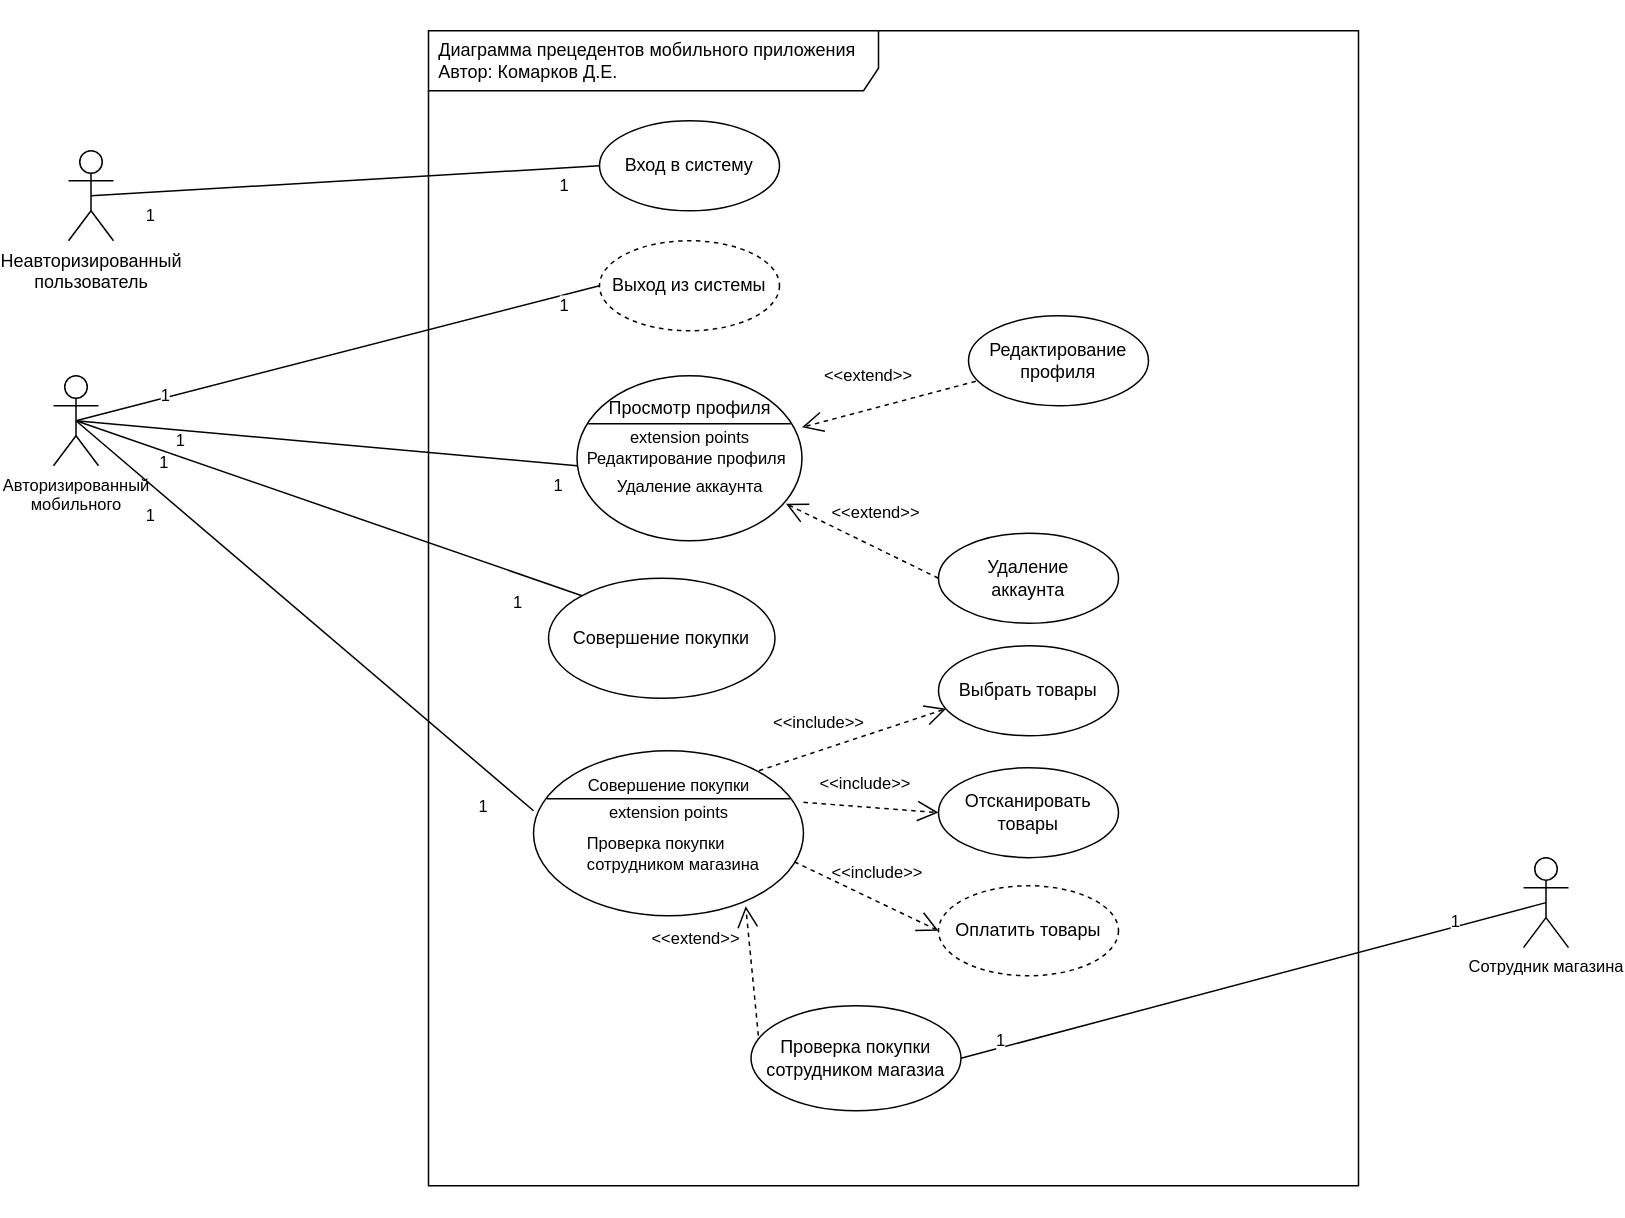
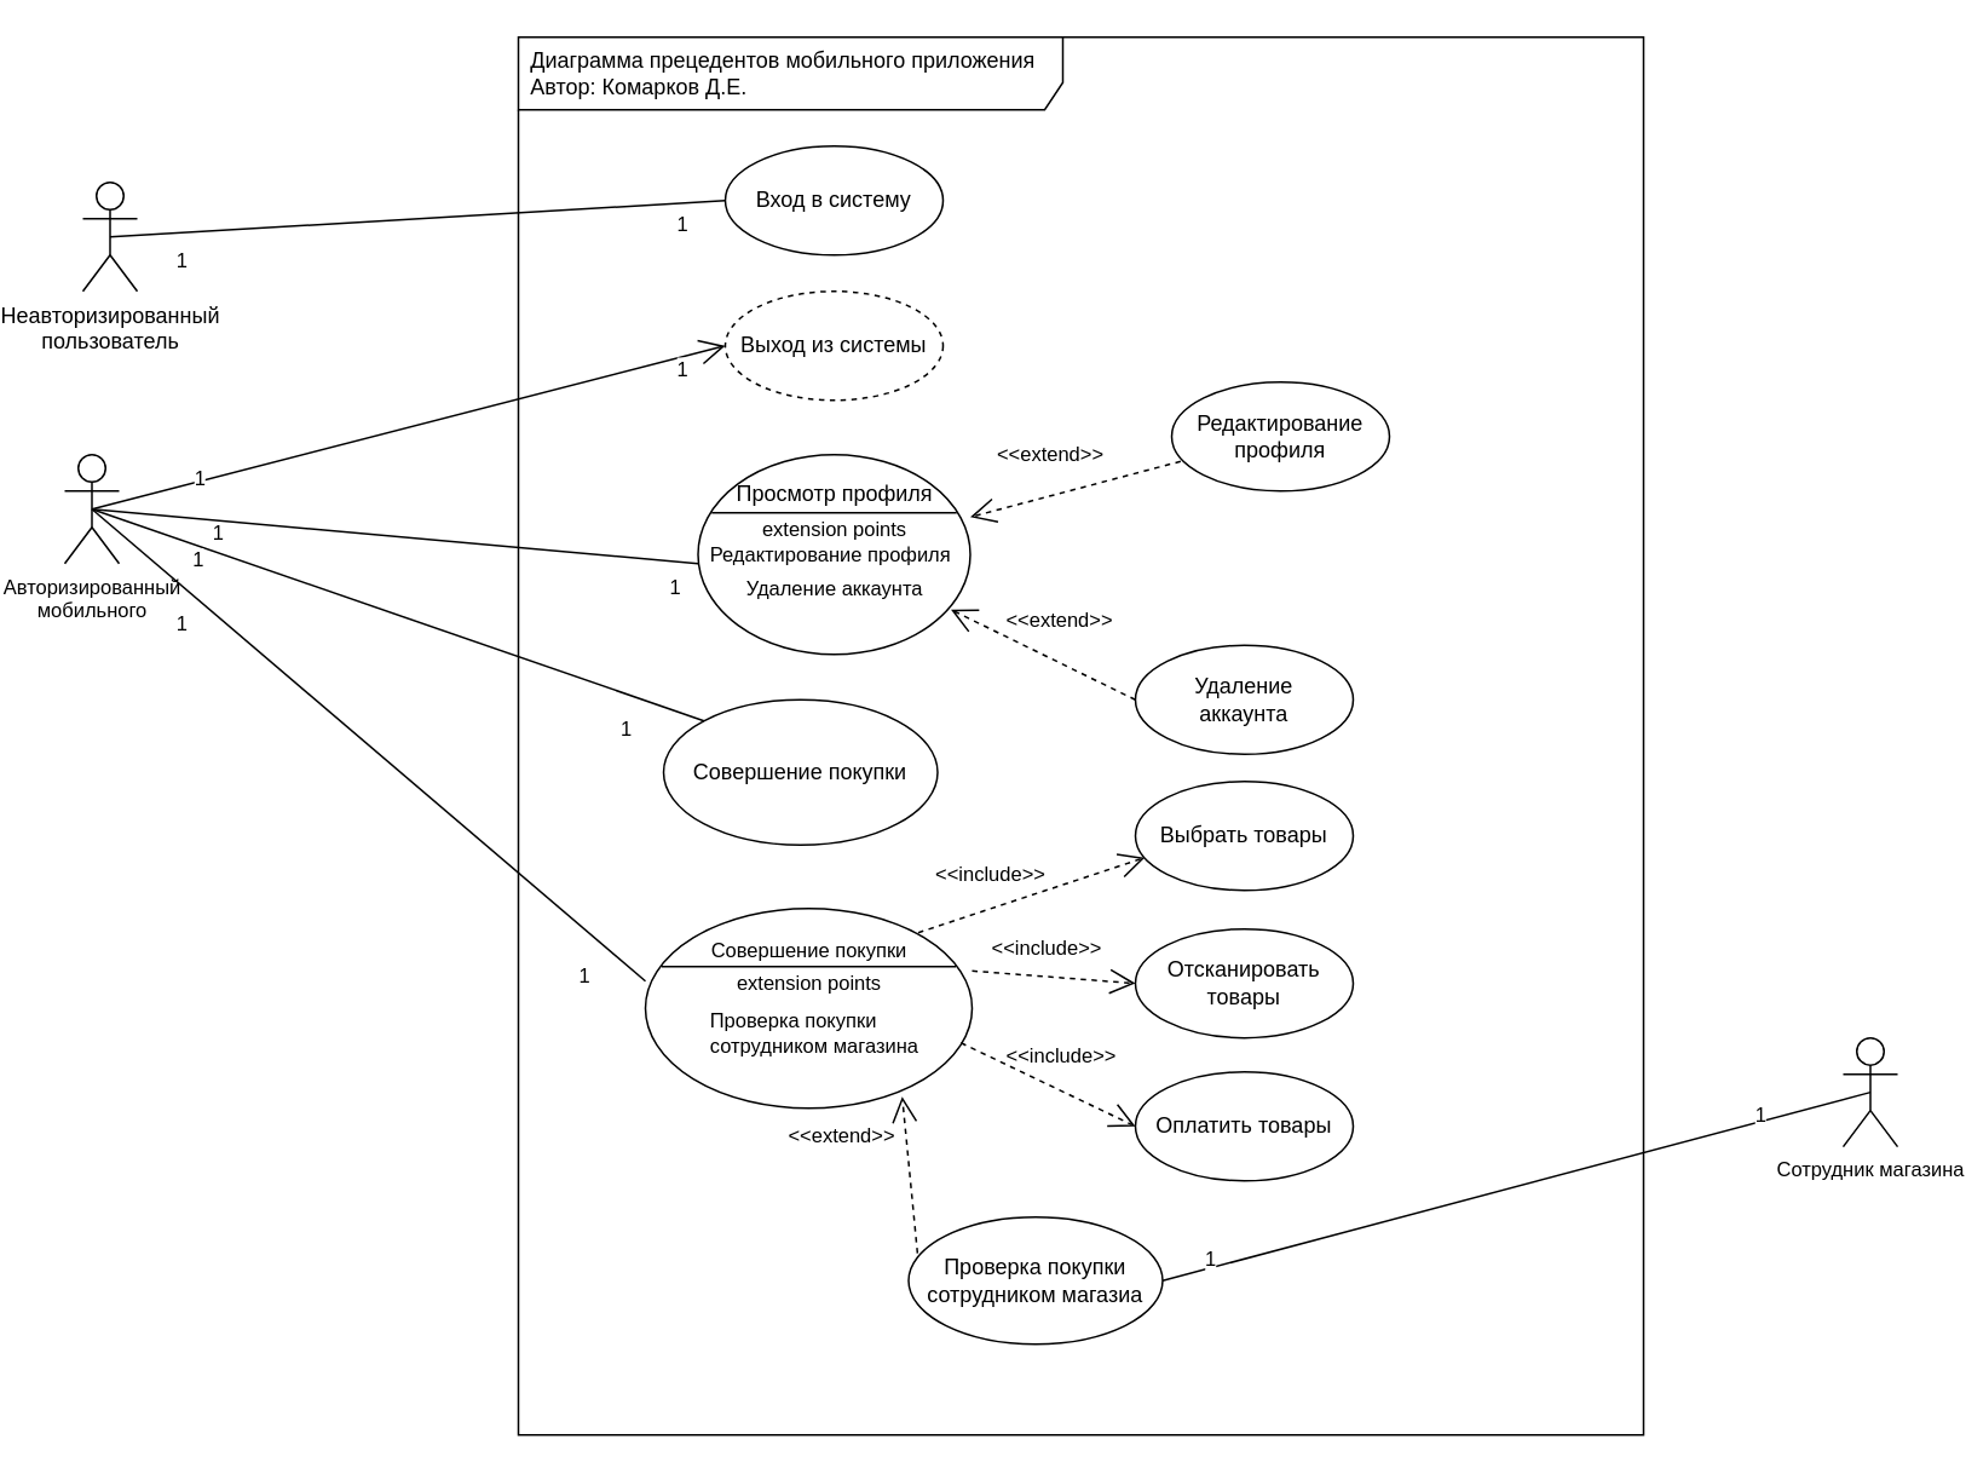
  <mxCell id="0" />
  <mxCell id="1" parent="0" />
  <mxCell id="2" value="Диаграмма прецедентов мобильного приложения&lt;br&gt;Автор: Комарков Д.Е." style="shape=umlFrame;whiteSpace=wrap;html=1;width=300;height=40;boundedLbl=1;verticalAlign=middle;align=left;spacingLeft=5;" vertex="1" parent="1"><mxGeometry x="270" y="20" width="620" height="770" as="geometry" /></mxCell>
  <mxCell id="3" value="Неавторизированный&lt;br&gt;пользователь" style="shape=umlActor;verticalLabelPosition=bottom;verticalAlign=top;html=1;" vertex="1" parent="1"><mxGeometry x="30" y="100" width="30" height="60" as="geometry" /></mxCell>
  <mxCell id="4" value="Вход в систему" style="ellipse;whiteSpace=wrap;html=1;" vertex="1" parent="1"><mxGeometry x="384" y="80" width="120" height="60" as="geometry" /></mxCell>
  <mxCell id="5" value="" style="endArrow=none;html=1;endSize=12;startArrow=none;startSize=14;startFill=0;rounded=0;endFill=0;entryX=0;entryY=0.5;entryDx=0;entryDy=0;exitX=0.5;exitY=0.5;exitDx=0;exitDy=0;exitPerimeter=0;" edge="1" parent="1" source="3" target="4"><mxGeometry relative="1" as="geometry"><mxPoint x="160" y="240" as="sourcePoint" /><mxPoint x="320" y="240" as="targetPoint" /></mxGeometry></mxCell>
  <mxCell id="6" value="1" style="edgeLabel;resizable=0;html=1;align=left;verticalAlign=top;" connectable="0" vertex="1" parent="5"><mxGeometry x="-1" relative="1" as="geometry"><mxPoint x="35" as="offset" /></mxGeometry></mxCell>
  <mxCell id="7" value="1" style="edgeLabel;resizable=0;html=1;align=right;verticalAlign=top;" connectable="0" vertex="1" parent="5"><mxGeometry x="1" relative="1" as="geometry"><mxPoint x="-20" as="offset" /></mxGeometry></mxCell>
  <mxCell id="8" value="Авторизированный &lt;br&gt;мобильного" style="shape=umlActor;verticalLabelPosition=bottom;verticalAlign=top;html=1;fontFamily=Helvetica;fontSize=11;fontColor=default;" vertex="1" parent="1"><mxGeometry x="20" y="250" width="30" height="60" as="geometry" /></mxCell>
- <mxCell id="9" value="" style="endArrow=none;html=1;endSize=12;startArrow=none;startSize=14;startFill=0;rounded=0;endFill=0;exitX=0.5;exitY=0.5;exitDx=0;exitDy=0;exitPerimeter=0;entryX=0;entryY=0.5;entryDx=0;entryDy=0;" edge="1" parent="1" source="8" target="12"><mxGeometry relative="1" as="geometry"><mxPoint x="120" y="280" as="sourcePoint" /><mxPoint x="360" y="270" as="targetPoint" /></mxGeometry></mxCell>
+ <mxCell id="9" value="" style="endArrow=open;html=1;endSize=12;startArrow=none;startSize=14;startFill=0;rounded=0;endFill=0;exitX=0.5;exitY=0.5;exitDx=0;exitDy=0;exitPerimeter=0;entryX=0;entryY=0.5;entryDx=0;entryDy=0;" edge="1" parent="1" source="8" target="12"><mxGeometry relative="1" as="geometry"><mxPoint x="120" y="280" as="sourcePoint" /><mxPoint x="360" y="270" as="targetPoint" /></mxGeometry></mxCell>
  <mxCell id="10" value="1" style="edgeLabel;resizable=0;html=1;align=left;verticalAlign=top;" connectable="0" vertex="1" parent="9"><mxGeometry x="-1" relative="1" as="geometry"><mxPoint x="65" as="offset" /></mxGeometry></mxCell>
  <mxCell id="11" value="1" style="edgeLabel;resizable=0;html=1;align=right;verticalAlign=top;" connectable="0" vertex="1" parent="9"><mxGeometry x="1" relative="1" as="geometry"><mxPoint x="-20" as="offset" /></mxGeometry></mxCell>
  <mxCell id="12" value="Выход из системы" style="ellipse;whiteSpace=wrap;html=1;dashed=1;" vertex="1" parent="1"><mxGeometry x="384" y="160" width="120" height="60" as="geometry" /></mxCell>
  <mxCell id="13" value="" style="endArrow=none;html=1;endSize=12;startArrow=none;startSize=14;startFill=0;rounded=0;endFill=0;exitX=0.5;exitY=0.5;exitDx=0;exitDy=0;exitPerimeter=0;entryX=0;entryY=0;entryDx=0;entryDy=0;" edge="1" parent="1" source="8" target="27"><mxGeometry relative="1" as="geometry"><mxPoint x="140" y="380" as="sourcePoint" /><mxPoint x="384" y="270" as="targetPoint" /></mxGeometry></mxCell>
  <mxCell id="14" value="1" style="edgeLabel;resizable=0;html=1;align=left;verticalAlign=top;" connectable="0" vertex="1" parent="13"><mxGeometry x="-1" relative="1" as="geometry"><mxPoint x="55" y="-30" as="offset" /></mxGeometry></mxCell>
  <mxCell id="15" value="1" style="edgeLabel;resizable=0;html=1;align=right;verticalAlign=top;" connectable="0" vertex="1" parent="13"><mxGeometry x="1" relative="1" as="geometry"><mxPoint x="-9" as="offset" /></mxGeometry></mxCell>
  <mxCell id="16" value="Редактирование профиля" style="ellipse;whiteSpace=wrap;html=1;" vertex="1" parent="1"><mxGeometry x="630" y="210" width="120" height="60" as="geometry" /></mxCell>
  <mxCell id="17" value="Удаление&lt;br&gt;аккаунта" style="ellipse;whiteSpace=wrap;html=1;" vertex="1" parent="1"><mxGeometry x="610" y="355" width="120" height="60" as="geometry" /></mxCell>
  <mxCell id="18" value="Совершение покупки" style="ellipse;whiteSpace=wrap;html=1;" vertex="1" parent="1"><mxGeometry x="350" y="385" width="151" height="80" as="geometry" /></mxCell>
  <mxCell id="19" value="" style="endArrow=none;html=1;endSize=12;startArrow=none;startSize=14;startFill=0;rounded=0;endFill=0;exitX=0.5;exitY=0.5;exitDx=0;exitDy=0;exitPerimeter=0;entryX=0;entryY=0;entryDx=0;entryDy=0;" edge="1" parent="1" source="8" target="18"><mxGeometry relative="1" as="geometry"><mxPoint x="80" y="410" as="sourcePoint" /><mxPoint x="419" y="410" as="targetPoint" /></mxGeometry></mxCell>
  <mxCell id="20" value="1" style="edgeLabel;resizable=0;html=1;align=left;verticalAlign=top;" connectable="0" vertex="1" parent="19"><mxGeometry x="-1" relative="1" as="geometry"><mxPoint x="54" y="15" as="offset" /></mxGeometry></mxCell>
  <mxCell id="21" value="1" style="edgeLabel;resizable=0;html=1;align=right;verticalAlign=top;" connectable="0" vertex="1" parent="19"><mxGeometry x="1" relative="1" as="geometry"><mxPoint x="-39" y="-9" as="offset" /></mxGeometry></mxCell>
  <mxCell id="22" value="" style="shape=ellipse;container=1;horizontal=1;horizontalStack=0;resizeParent=1;resizeParentMax=0;resizeLast=0;html=1;dashed=0;collapsible=0;fontFamily=Helvetica;fontSize=11;fontColor=default;" vertex="1" parent="1"><mxGeometry x="369" y="250" width="150" height="110" as="geometry" /></mxCell>
  <mxCell id="23" value="&lt;span style=&quot;font-size: 12px;&quot;&gt;&lt;br&gt;Просмотр профиля&lt;/span&gt;" style="html=1;strokeColor=none;fillColor=none;align=center;verticalAlign=middle;rotatable=0;fontFamily=Helvetica;fontSize=11;fontColor=default;" vertex="1" parent="22"><mxGeometry width="150" height="27.5" as="geometry" /></mxCell>
  <mxCell id="24" value="" style="line;strokeWidth=1;fillColor=none;rotatable=0;labelPosition=right;points=[];portConstraint=eastwest;dashed=0;resizeWidth=1;fontFamily=Helvetica;fontSize=11;fontColor=default;" vertex="1" parent="22"><mxGeometry x="7.5" y="27.5" width="135" height="9.167" as="geometry" /></mxCell>
  <mxCell id="25" value="extension points" style="text;html=1;align=center;verticalAlign=middle;rotatable=0;fillColor=none;strokeColor=none;fontFamily=Helvetica;fontSize=11;fontColor=default;" vertex="1" parent="22"><mxGeometry y="27.5" width="150" height="27.5" as="geometry" /></mxCell>
  <mxCell id="26" value="Редактирование профиля" style="text;html=1;align=left;verticalAlign=middle;rotatable=0;spacingLeft=25;fillColor=none;strokeColor=none;fontFamily=Helvetica;fontSize=11;fontColor=default;" vertex="1" parent="22"><mxGeometry x="-20" y="41.247" width="150" height="27.5" as="geometry" /></mxCell>
  <mxCell id="27" value="Удаление аккаунта" style="text;html=1;align=left;verticalAlign=middle;rotatable=0;spacingLeft=25;fillColor=none;strokeColor=none;fontFamily=Helvetica;fontSize=11;fontColor=default;" vertex="1" parent="22"><mxGeometry y="59.997" width="150" height="27.5" as="geometry" /></mxCell>
  <mxCell id="28" value="&amp;lt;&amp;lt;extend&amp;gt;&amp;gt;" style="html=1;verticalAlign=bottom;labelBackgroundColor=none;endArrow=open;endFill=0;dashed=1;rounded=0;strokeColor=default;fontFamily=Helvetica;fontSize=11;fontColor=default;startSize=14;endSize=12;shape=connector;exitX=0.041;exitY=0.728;exitDx=0;exitDy=0;exitPerimeter=0;entryX=1;entryY=0.25;entryDx=0;entryDy=0;" edge="1" parent="1" source="16" target="25"><mxGeometry x="0.192" y="-13" width="160" relative="1" as="geometry"><mxPoint x="504" y="460" as="sourcePoint" /><mxPoint x="664" y="460" as="targetPoint" /><mxPoint as="offset" /></mxGeometry></mxCell>
  <mxCell id="29" value="&amp;lt;&amp;lt;extend&amp;gt;&amp;gt;" style="html=1;verticalAlign=bottom;labelBackgroundColor=none;endArrow=open;endFill=0;dashed=1;rounded=0;strokeColor=default;fontFamily=Helvetica;fontSize=11;fontColor=default;startSize=14;endSize=12;shape=connector;exitX=0;exitY=0.5;exitDx=0;exitDy=0;entryX=0.929;entryY=0.776;entryDx=0;entryDy=0;entryPerimeter=0;" edge="1" parent="1" source="17" target="22"><mxGeometry x="-0.057" y="-13" width="160" relative="1" as="geometry"><mxPoint x="644.92" y="263.68" as="sourcePoint" /><mxPoint x="560" y="294.375" as="targetPoint" /><mxPoint as="offset" /></mxGeometry></mxCell>
  <mxCell id="30" value="Отсканировать товары" style="ellipse;whiteSpace=wrap;html=1;" vertex="1" parent="1"><mxGeometry x="610" y="511.25" width="120" height="60" as="geometry" /></mxCell>
- <mxCell id="31" value="Оплатить товары" style="ellipse;whiteSpace=wrap;html=1;dashed=1;" vertex="1" parent="1"><mxGeometry x="610" y="590" width="120" height="60" as="geometry" /></mxCell>
+ <mxCell id="31" value="Оплатить товары" style="ellipse;whiteSpace=wrap;html=1;" vertex="1" parent="1"><mxGeometry x="610" y="590" width="120" height="60" as="geometry" /></mxCell>
  <mxCell id="32" value="Выбрать товары" style="ellipse;whiteSpace=wrap;html=1;" vertex="1" parent="1"><mxGeometry x="610" y="430" width="120" height="60" as="geometry" /></mxCell>
  <mxCell id="33" value="" style="shape=ellipse;container=1;horizontal=1;horizontalStack=0;resizeParent=1;resizeParentMax=0;resizeLast=0;html=1;dashed=0;collapsible=0;fontFamily=Helvetica;fontSize=11;fontColor=default;" vertex="1" parent="1"><mxGeometry x="340" y="500" width="180" height="110" as="geometry" /></mxCell>
  <mxCell id="34" value="Совершение покупки" style="html=1;strokeColor=none;fillColor=none;align=center;verticalAlign=middle;rotatable=0;fontFamily=Helvetica;fontSize=11;fontColor=default;" vertex="1" parent="33"><mxGeometry y="9.169" width="180" height="27.5" as="geometry" /></mxCell>
  <mxCell id="35" value="" style="line;strokeWidth=1;fillColor=none;rotatable=0;labelPosition=right;points=[];portConstraint=eastwest;dashed=0;resizeWidth=1;fontFamily=Helvetica;fontSize=11;fontColor=default;" vertex="1" parent="33"><mxGeometry x="9.0" y="27.5" width="162" height="9.167" as="geometry" /></mxCell>
  <mxCell id="36" value="extension points" style="text;html=1;align=center;verticalAlign=middle;rotatable=0;fillColor=none;strokeColor=none;fontFamily=Helvetica;fontSize=11;fontColor=default;" vertex="1" parent="33"><mxGeometry y="27.5" width="180" height="27.5" as="geometry" /></mxCell>
  <mxCell id="37" value="Проверка покупки &lt;br&gt;сотрудником магазина" style="text;html=1;align=left;verticalAlign=middle;rotatable=0;spacingLeft=25;fillColor=none;strokeColor=none;fontFamily=Helvetica;fontSize=11;fontColor=default;" vertex="1" parent="33"><mxGeometry x="9" y="55" width="159" height="27.5" as="geometry" /></mxCell>
  <mxCell id="38" value="&amp;lt;&amp;lt;include&amp;gt;&amp;gt;" style="html=1;verticalAlign=bottom;labelBackgroundColor=none;endArrow=open;endFill=0;dashed=1;rounded=0;strokeColor=default;fontFamily=Helvetica;fontSize=11;fontColor=default;startSize=14;endSize=12;shape=connector;exitX=0.835;exitY=0.121;exitDx=0;exitDy=0;exitPerimeter=0;entryX=0.043;entryY=0.699;entryDx=0;entryDy=0;entryPerimeter=0;" edge="1" parent="1" source="33" target="32"><mxGeometry x="-0.316" y="10" width="160" relative="1" as="geometry"><mxPoint x="520" y="490" as="sourcePoint" /><mxPoint x="680" y="490" as="targetPoint" /><mxPoint as="offset" /></mxGeometry></mxCell>
  <mxCell id="39" value="&amp;lt;&amp;lt;include&amp;gt;&amp;gt;" style="html=1;verticalAlign=bottom;labelBackgroundColor=none;endArrow=open;endFill=0;dashed=1;rounded=0;strokeColor=default;fontFamily=Helvetica;fontSize=11;fontColor=default;startSize=14;endSize=12;shape=connector;exitX=1;exitY=0.25;exitDx=0;exitDy=0;entryX=0;entryY=0.5;entryDx=0;entryDy=0;" edge="1" parent="1" source="36" target="30"><mxGeometry x="-0.099" y="7" width="160" relative="1" as="geometry"><mxPoint x="530" y="551.37" as="sourcePoint" /><mxPoint x="654.86" y="510" as="targetPoint" /><mxPoint as="offset" /></mxGeometry></mxCell>
  <mxCell id="40" value="&amp;lt;&amp;lt;include&amp;gt;&amp;gt;" style="html=1;verticalAlign=bottom;labelBackgroundColor=none;endArrow=open;endFill=0;dashed=1;rounded=0;strokeColor=default;fontFamily=Helvetica;fontSize=11;fontColor=default;startSize=14;endSize=12;shape=connector;exitX=0.966;exitY=0.673;exitDx=0;exitDy=0;entryX=0;entryY=0.5;entryDx=0;entryDy=0;exitPerimeter=0;" edge="1" parent="1" source="33" target="31"><mxGeometry x="0.079" y="9" width="160" relative="1" as="geometry"><mxPoint x="519" y="590.005" as="sourcePoint" /><mxPoint x="629" y="596.88" as="targetPoint" /><mxPoint y="-1" as="offset" /></mxGeometry></mxCell>
  <mxCell id="41" value="Проверка покупки&lt;br&gt;сотрудником магазиа" style="ellipse;whiteSpace=wrap;html=1;" vertex="1" parent="1"><mxGeometry x="485" y="670" width="140" height="70" as="geometry" /></mxCell>
  <mxCell id="42" value="&amp;lt;&amp;lt;extend&amp;gt;&amp;gt;" style="html=1;verticalAlign=bottom;labelBackgroundColor=none;endArrow=open;endFill=0;dashed=1;rounded=0;strokeColor=default;fontFamily=Helvetica;fontSize=11;fontColor=default;startSize=14;endSize=12;shape=connector;exitX=0.035;exitY=0.284;exitDx=0;exitDy=0;exitPerimeter=0;entryX=0.786;entryY=0.942;entryDx=0;entryDy=0;entryPerimeter=0;" edge="1" parent="1" source="41" target="33"><mxGeometry x="0.369" y="36" width="160" relative="1" as="geometry"><mxPoint x="400" y="680" as="sourcePoint" /><mxPoint x="560" y="680" as="targetPoint" /><mxPoint y="-1" as="offset" /></mxGeometry></mxCell>
  <mxCell id="43" value="" style="endArrow=none;html=1;endSize=12;startArrow=none;startSize=14;startFill=0;rounded=0;endFill=0;exitX=0.5;exitY=0.5;exitDx=0;exitDy=0;exitPerimeter=0;" edge="1" parent="1" source="8"><mxGeometry relative="1" as="geometry"><mxPoint x="23.31" y="415" as="sourcePoint" /><mxPoint x="340" y="540" as="targetPoint" /></mxGeometry></mxCell>
  <mxCell id="44" value="1" style="edgeLabel;resizable=0;html=1;align=left;verticalAlign=top;" connectable="0" vertex="1" parent="43"><mxGeometry x="-1" relative="1" as="geometry"><mxPoint x="45" y="50" as="offset" /></mxGeometry></mxCell>
  <mxCell id="45" value="1" style="edgeLabel;resizable=0;html=1;align=right;verticalAlign=top;" connectable="0" vertex="1" parent="43"><mxGeometry x="1" relative="1" as="geometry"><mxPoint x="-30" y="-16" as="offset" /></mxGeometry></mxCell>
  <mxCell id="46" value="Сотрудник магазина" style="shape=umlActor;verticalLabelPosition=bottom;verticalAlign=top;html=1;fontFamily=Helvetica;fontSize=11;fontColor=default;" vertex="1" parent="1"><mxGeometry x="1000" y="571.25" width="30" height="60" as="geometry" /></mxCell>
  <mxCell id="47" value="" style="endArrow=none;html=1;endSize=12;startArrow=none;startSize=14;startFill=0;rounded=0;endFill=0;exitX=0.5;exitY=0.5;exitDx=0;exitDy=0;exitPerimeter=0;entryX=1;entryY=0.5;entryDx=0;entryDy=0;" edge="1" parent="1" source="46" target="41"><mxGeometry relative="1" as="geometry"><mxPoint x="980" y="480" as="sourcePoint" /><mxPoint x="1285" y="740" as="targetPoint" /></mxGeometry></mxCell>
  <mxCell id="48" value="1" style="edgeLabel;resizable=0;html=1;align=left;verticalAlign=top;" connectable="0" vertex="1" parent="47"><mxGeometry x="-1" relative="1" as="geometry"><mxPoint x="-65" as="offset" /></mxGeometry></mxCell>
  <mxCell id="49" value="1" style="edgeLabel;resizable=0;html=1;align=right;verticalAlign=top;" connectable="0" vertex="1" parent="47"><mxGeometry x="1" relative="1" as="geometry"><mxPoint x="30" y="-25" as="offset" /></mxGeometry></mxCell>
